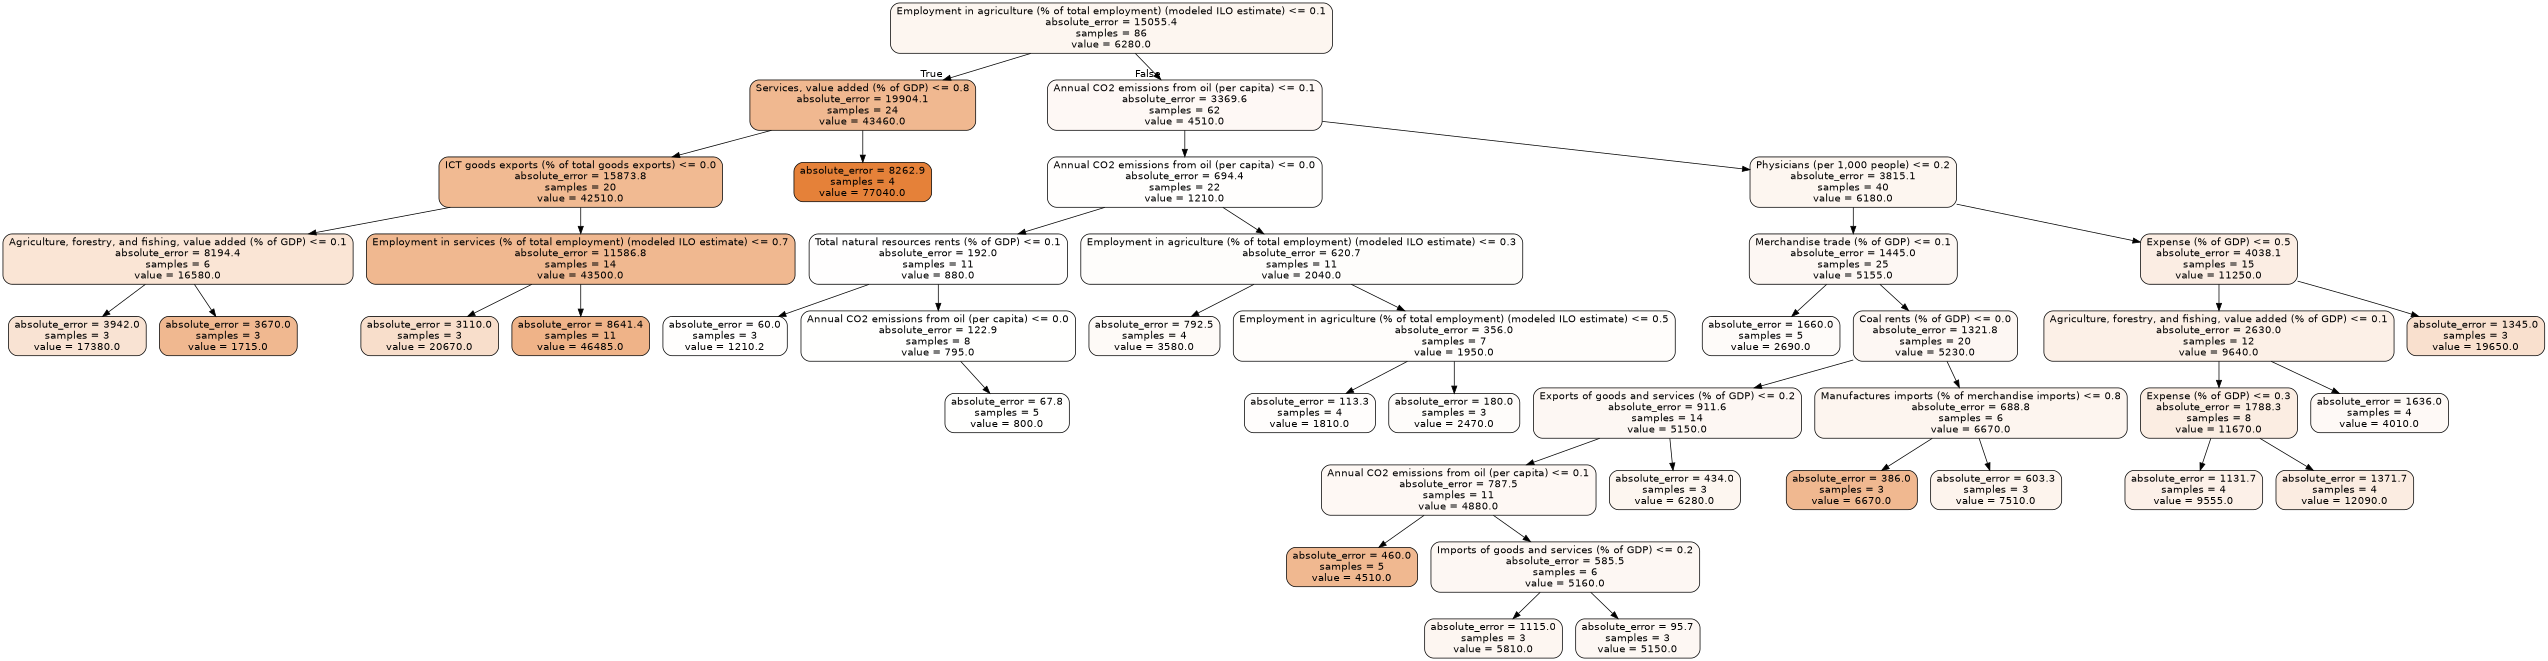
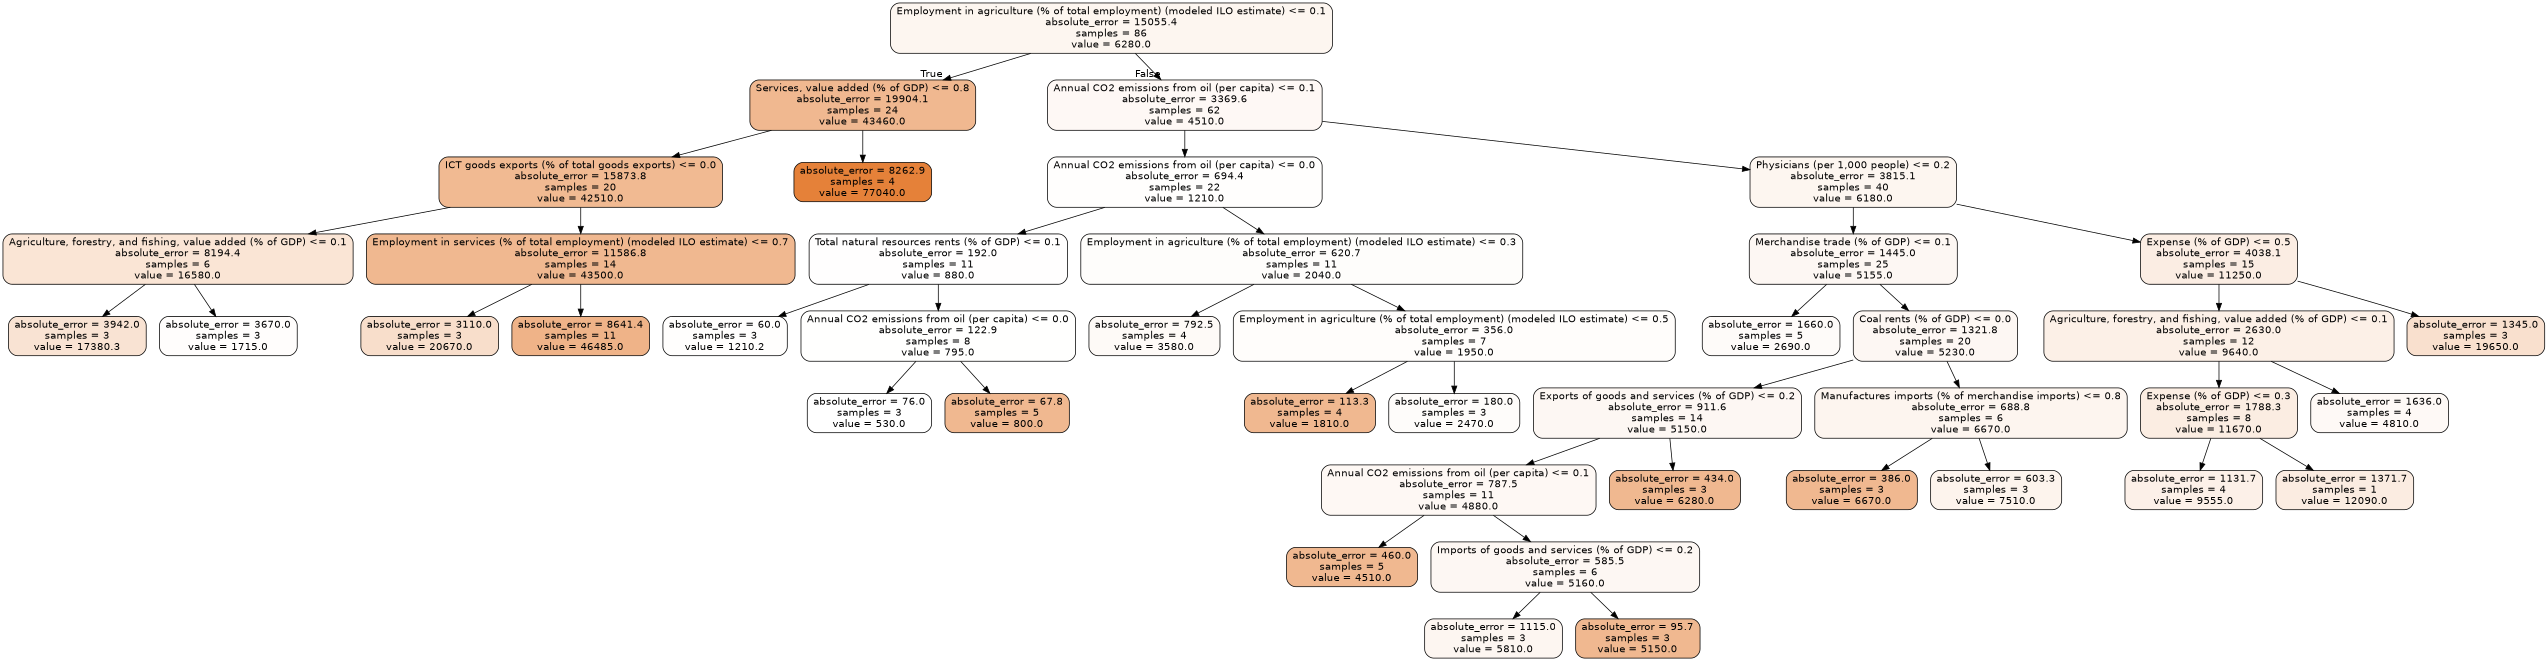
  digraph {
    node [color=black fillcolor="#fdf7f3" fontname=helvetica shape=box style="filled, rounded"]
    edge [fontname=helvetica]
    n1 [fillcolor="#fdf6f0" label="Employment in agriculture (% of total employment) (modeled ILO estimate) <= 0.1\nabsolute_error = 15055.4\nsamples = 86\nvalue = 6280.0"]
    n2 [fillcolor="#f0b890" label="Services, value added (% of GDP) <= 0.8\nabsolute_error = 19904.1\nsamples = 24\nvalue = 43460.0"]
    n3 [fillcolor="#fef8f5" label="Annual CO2 emissions from oil (per capita) <= 0.1\nabsolute_error = 3369.6\nsamples = 62\nvalue = 4510.0"]
    n4 [fillcolor="#f1ba92" label="ICT goods exports (% of total goods exports) <= 0.0\nabsolute_error = 15873.8\nsamples = 20\nvalue = 42510.0"]
    n5 [fillcolor="#e58139" label="absolute_error = 8262.9\nsamples = 4\nvalue = 77040.0"]
    n6 [fillcolor="#fffefd" label="Annual CO2 emissions from oil (per capita) <= 0.0\nabsolute_error = 694.4\nsamples = 22\nvalue = 1210.0"]
    n7 [fillcolor="#fdf6f0" label="Physicians (per 1,000 people) <= 0.2\nabsolute_error = 3815.1\nsamples = 40\nvalue = 6180.0"]
    n8 [fillcolor="#fae5d5" label="Agriculture, forestry, and fishing, value added (% of GDP) <= 0.1\nabsolute_error = 8194.4\nsamples = 6\nvalue = 16580.0"]
    n9 [fillcolor="#f0b890" label="Employment in services (% of total employment) (modeled ILO estimate) <= 0.7\nabsolute_error = 11586.8\nsamples = 14\nvalue = 43500.0"]
-   n10 [fillcolor="#f9e3d3" label="absolute_error = 3942.0\nsamples = 3\nvalue = 17380.0"]
-   n11 [fillcolor="#f0b890" label="absolute_error = 3670.0\nsamples = 3\nvalue = 1715.0"]
+   n10 [fillcolor="#f9e3d3" label="absolute_error = 3942.0\nsamples = 3\nvalue = 17380.3"]
+   n11 [fillcolor="#fffdfc" label="absolute_error = 3670.0\nsamples = 3\nvalue = 1715.0"]
    n12 [fillcolor="#f8decb" label="absolute_error = 3110.0\nsamples = 3\nvalue = 20670.0"]
    n13 [fillcolor="#efb388" label="absolute_error = 8641.4\nsamples = 11\nvalue = 46485.0"]
    n14 [fillcolor="#fffefe" label="Total natural resources rents (% of GDP) <= 0.1\nabsolute_error = 192.0\nsamples = 11\nvalue = 880.0"]
    n15 [fillcolor="#fefdfb" label="Employment in agriculture (% of total employment) (modeled ILO estimate) <= 0.3\nabsolute_error = 620.7\nsamples = 11\nvalue = 2040.0"]
    n16 [label="Merchandise trade (% of GDP) <= 0.1\nabsolute_error = 1445.0\nsamples = 25\nvalue = 5155.0"]
    n17 [fillcolor="#fbede3" label="Expense (% of GDP) <= 0.5\nabsolute_error = 4038.1\nsamples = 15\nvalue = 11250.0"]
    n18 [fillcolor="#fffefd" label="absolute_error = 60.0\nsamples = 3\nvalue = 1210.2"]
    n19 [fillcolor="#fffffe" label="Annual CO2 emissions from oil (per capita) <= 0.0\nabsolute_error = 122.9\nsamples = 8\nvalue = 795.0"]
    n20 [fillcolor="#fefaf7" label="absolute_error = 792.5\nsamples = 4\nvalue = 3580.0"]
    n21 [fillcolor="#fffdfb" label="Employment in agriculture (% of total employment) (modeled ILO estimate) <= 0.5\nabsolute_error = 356.0\nsamples = 7\nvalue = 1950.0"]
-   n23 [fillcolor="#fffffe" label="absolute_error = 67.8\nsamples = 5\nvalue = 800.0"]
-   n24 [fillcolor="#fffdfc" label="absolute_error = 113.3\nsamples = 4\nvalue = 1810.0"]
+   n22 [fillcolor="#ffffff" label="absolute_error = 76.0\nsamples = 3\nvalue = 530.0"]
+   n23 [fillcolor="#f0b890" label="absolute_error = 67.8\nsamples = 5\nvalue = 800.0"]
+   n24 [fillcolor="#f0b890" label="absolute_error = 113.3\nsamples = 4\nvalue = 1810.0"]
    n25 [fillcolor="#fefcfa" label="absolute_error = 180.0\nsamples = 3\nvalue = 2470.0"]
    n26 [fillcolor="#fefbf9" label="absolute_error = 1660.0\nsamples = 5\nvalue = 2690.0"]
    n27 [label="Coal rents (% of GDP) <= 0.0\nabsolute_error = 1321.8\nsamples = 20\nvalue = 5230.0"]
    n28 [fillcolor="#fcf0e7" label="Agriculture, forestry, and fishing, value added (% of GDP) <= 0.1\nabsolute_error = 2630.0\nsamples = 12\nvalue = 9640.0"]
    n29 [fillcolor="#f9e0ce" label="absolute_error = 1345.0\nsamples = 3\nvalue = 19650.0"]
    n30 [label="Exports of goods and services (% of GDP) <= 0.2\nabsolute_error = 911.6\nsamples = 14\nvalue = 5150.0"]
    n31 [fillcolor="#fdf5ef" label="Manufactures imports (% of merchandise imports) <= 0.8\nabsolute_error = 688.8\nsamples = 6\nvalue = 6670.0"]
    n32 [fillcolor="#fef8f4" label="Annual CO2 emissions from oil (per capita) <= 0.1\nabsolute_error = 787.5\nsamples = 11\nvalue = 4880.0"]
-   n33 [fillcolor="#fdf6f0" label="absolute_error = 434.0\nsamples = 3\nvalue = 6280.0"]
+   n33 [fillcolor="#f0b890" label="absolute_error = 434.0\nsamples = 3\nvalue = 6280.0"]
    n34 [fillcolor="#f0b890" label="absolute_error = 386.0\nsamples = 3\nvalue = 6670.0"]
    n35 [fillcolor="#fdf4ed" label="absolute_error = 603.3\nsamples = 3\nvalue = 7510.0"]
    n36 [fillcolor="#f0b890" label="absolute_error = 460.0\nsamples = 5\nvalue = 4510.0"]
    n37 [label="Imports of goods and services (% of GDP) <= 0.2\nabsolute_error = 585.5\nsamples = 6\nvalue = 5160.0"]
    n38 [fillcolor="#fdf6f1" label="absolute_error = 1115.0\nsamples = 3\nvalue = 5810.0"]
-   n39 [label="absolute_error = 95.7\nsamples = 3\nvalue = 5150.0"]
+   n39 [fillcolor="#f0b890" label="absolute_error = 95.7\nsamples = 3\nvalue = 5150.0"]
    n40 [fillcolor="#fbede2" label="Expense (% of GDP) <= 0.3\nabsolute_error = 1788.3\nsamples = 8\nvalue = 11670.0"]
-   n41 [fillcolor="#fef9f6" label="absolute_error = 1636.0\nsamples = 4\nvalue = 4010.0"]
+   n41 [fillcolor="#fef9f6" label="absolute_error = 1636.0\nsamples = 4\nvalue = 4810.0"]
    n42 [fillcolor="#fcf0e8" label="absolute_error = 1131.7\nsamples = 4\nvalue = 9555.0"]
-   n43 [fillcolor="#fbece1" label="absolute_error = 1371.7\nsamples = 4\nvalue = 12090.0"]
+   n43 [fillcolor="#fbece1" label="absolute_error = 1371.7\nsamples = 1\nvalue = 12090.0"]
    n1 -> n2 [headlabel=True labelangle=45 labeldistance=2.5]
    n1 -> n3 [headlabel=False labelangle=-45 labeldistance=2.5]
    n2 -> n4
    n2 -> n5
    n3 -> n6
    n3 -> n7
    n4 -> n8
    n4 -> n9
    n6 -> n14
    n6 -> n15
    n7 -> n16
    n7 -> n17
    n8 -> n10
    n8 -> n11
    n9 -> n12
    n9 -> n13
    n14 -> n18
    n14 -> n19
    n15 -> n20
    n15 -> n21
    n16 -> n26
    n16 -> n27
    n17 -> n28
    n17 -> n29
+   n19 -> n22
    n19 -> n23
    n21 -> n24
    n21 -> n25
    n27 -> n30
    n27 -> n31
    n28 -> n40
    n28 -> n41
    n30 -> n32
    n30 -> n33
    n31 -> n34
    n31 -> n35
    n32 -> n36
    n32 -> n37
    n37 -> n38
    n37 -> n39
    n40 -> n42
    n40 -> n43
  }
